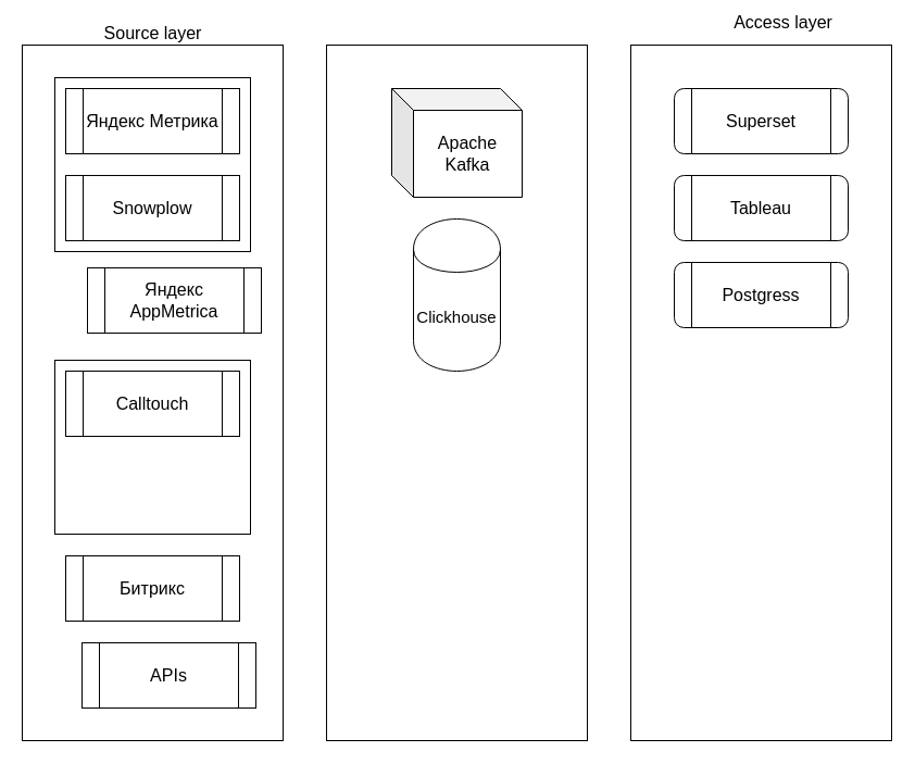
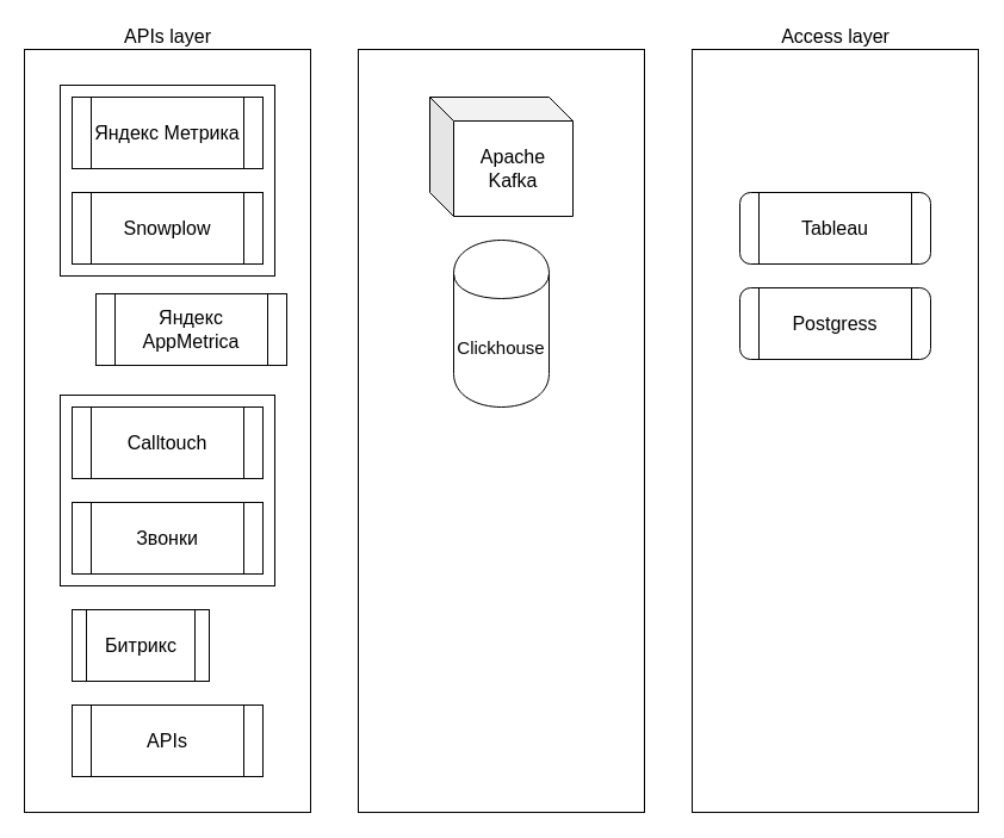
  <mxCell id="0" />
  <mxCell id="1" parent="0" />
  <mxCell id="2" value="" style="rounded=0;whiteSpace=wrap;html=1;fillColor=none;strokeWidth=1;" vertex="1" parent="1"><mxGeometry x="20" y="41" width="240" height="640" as="geometry" /></mxCell>
  <mxCell id="3" value="" style="rounded=0;whiteSpace=wrap;html=1;strokeWidth=1;fillColor=none;fontSize=16;" vertex="1" parent="1"><mxGeometry x="50" y="71" width="180" height="160" as="geometry" /></mxCell>
  <mxCell id="4" value="" style="rounded=0;whiteSpace=wrap;html=1;strokeWidth=1;fillColor=none;fontSize=16;" vertex="1" parent="1"><mxGeometry x="50" y="331" width="180" height="160" as="geometry" /></mxCell>
  <mxCell id="5" value="" style="rounded=0;whiteSpace=wrap;html=1;fillColor=none;strokeWidth=1;" vertex="1" parent="1"><mxGeometry x="300" y="41" width="240" height="640" as="geometry" /></mxCell>
  <mxCell id="6" value="" style="rounded=0;whiteSpace=wrap;html=1;fillColor=none;strokeWidth=1;" vertex="1" parent="1"><mxGeometry x="580" y="41" width="240" height="640" as="geometry" /></mxCell>
- <mxCell id="7" value="Source layer" style="text;html=1;align=center;verticalAlign=middle;resizable=0;points=[];autosize=1;fontSize=16;" vertex="1" parent="1"><mxGeometry x="85" y="20" width="110" height="20" as="geometry" /></mxCell>
- <mxCell id="8" value="Access layer" style="text;html=1;align=center;verticalAlign=middle;resizable=0;points=[];autosize=1;fontSize=16;" vertex="1" parent="1"><mxGeometry x="665" y="10" width="110" height="20" as="geometry" /></mxCell>
+ <mxCell id="7" value="APIs layer" style="text;html=1;align=center;verticalAlign=middle;resizable=0;points=[];autosize=1;fontSize=16;" vertex="1" parent="1"><mxGeometry x="85" y="20" width="110" height="20" as="geometry" /></mxCell>
+ <mxCell id="8" value="Access layer" style="text;html=1;align=center;verticalAlign=middle;resizable=0;points=[];autosize=1;fontSize=16;" vertex="1" parent="1"><mxGeometry x="645" y="20" width="110" height="20" as="geometry" /></mxCell>
  <mxCell id="9" value="Яндекс Метрика" style="shape=process;whiteSpace=wrap;html=1;backgroundOutline=1;strokeWidth=1;fillColor=none;fontSize=16;" vertex="1" parent="1"><mxGeometry x="60" y="81" width="160" height="60" as="geometry" /></mxCell>
  <mxCell id="10" value="Snowplow" style="shape=process;whiteSpace=wrap;html=1;backgroundOutline=1;strokeWidth=1;fillColor=none;fontSize=16;" vertex="1" parent="1"><mxGeometry x="60" y="161" width="160" height="60" as="geometry" /></mxCell>
  <mxCell id="11" value="Яндекс AppMetrica" style="shape=process;whiteSpace=wrap;html=1;backgroundOutline=1;strokeWidth=1;fillColor=none;fontSize=16;" vertex="1" parent="1"><mxGeometry x="80" y="246" width="160" height="60" as="geometry" /></mxCell>
- <mxCell id="12" value="Superset" style="shape=process;whiteSpace=wrap;html=1;backgroundOutline=1;strokeWidth=1;fillColor=none;fontSize=16;rounded=1;" vertex="1" parent="1"><mxGeometry x="620" y="81" width="160" height="60" as="geometry" /></mxCell>
  <mxCell id="13" value="Tableau" style="shape=process;whiteSpace=wrap;html=1;backgroundOutline=1;strokeWidth=1;fillColor=none;fontSize=16;rounded=1;glass=0;" vertex="1" parent="1"><mxGeometry x="620" y="161" width="160" height="60" as="geometry" /></mxCell>
  <mxCell id="14" value="Calltouch" style="shape=process;whiteSpace=wrap;html=1;backgroundOutline=1;strokeWidth=1;fillColor=none;fontSize=16;" vertex="1" parent="1"><mxGeometry x="60" y="341" width="160" height="60" as="geometry" /></mxCell>
- <mxCell id="16" value="Битрикс" style="shape=process;whiteSpace=wrap;html=1;backgroundOutline=1;strokeWidth=1;fillColor=none;fontSize=16;" vertex="1" parent="1"><mxGeometry x="60" y="511" width="160" height="60" as="geometry" /></mxCell>
+ <mxCell id="15" value="Звонки" style="shape=process;whiteSpace=wrap;html=1;backgroundOutline=1;strokeWidth=1;fillColor=none;fontSize=16;" vertex="1" parent="1"><mxGeometry x="60" y="421" width="160" height="60" as="geometry" /></mxCell>
+ <mxCell id="16" value="Битрикс" style="shape=process;whiteSpace=wrap;html=1;backgroundOutline=1;strokeWidth=1;fillColor=none;fontSize=16;" vertex="1" parent="1"><mxGeometry x="60" y="511" width="115" height="60" as="geometry" /></mxCell>
  <mxCell id="17" value="Apache Kafka" style="shape=cube;whiteSpace=wrap;html=1;boundedLbl=1;backgroundOutline=1;darkOpacity=0.05;darkOpacity2=0.1;strokeWidth=1;fillColor=none;fontSize=16;" vertex="1" parent="1"><mxGeometry x="360" y="81" width="120" height="100" as="geometry" /></mxCell>
  <mxCell id="18" value="&lt;font style=&quot;font-size: 15px&quot;&gt;Clickhouse&lt;/font&gt;" style="shape=cylinder;whiteSpace=wrap;html=1;boundedLbl=1;backgroundOutline=1;strokeWidth=1;fillColor=none;fontSize=16;" vertex="1" parent="1"><mxGeometry x="380" y="201" width="80" height="140" as="geometry" /></mxCell>
- <mxCell id="19" value="APIs" style="shape=process;whiteSpace=wrap;html=1;backgroundOutline=1;strokeWidth=1;fillColor=none;fontSize=16;" vertex="1" parent="1"><mxGeometry x="75" y="591" width="160" height="60" as="geometry" /></mxCell>
+ <mxCell id="19" value="APIs" style="shape=process;whiteSpace=wrap;html=1;backgroundOutline=1;strokeWidth=1;fillColor=none;fontSize=16;" vertex="1" parent="1"><mxGeometry x="60" y="591" width="160" height="60" as="geometry" /></mxCell>
  <mxCell id="20" value="Postgress" style="shape=process;whiteSpace=wrap;html=1;backgroundOutline=1;strokeWidth=1;fillColor=none;fontSize=16;rounded=1;glass=0;" vertex="1" parent="1"><mxGeometry x="620" y="241" width="160" height="60" as="geometry" /></mxCell>
